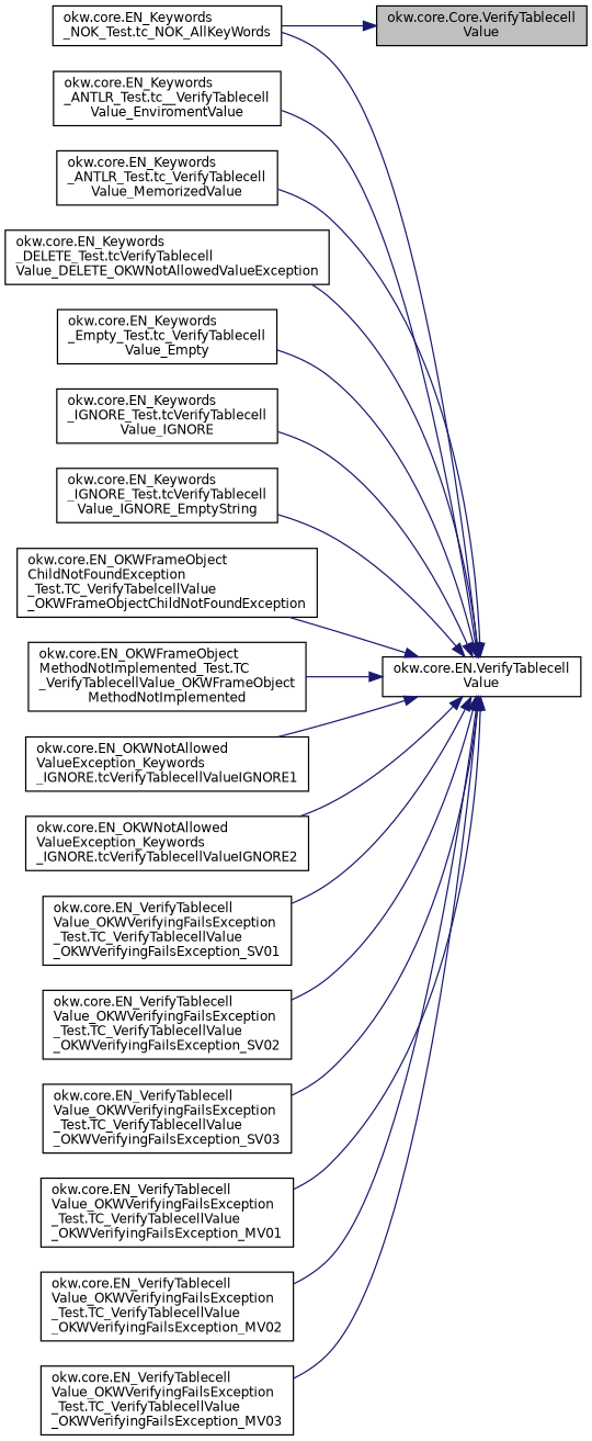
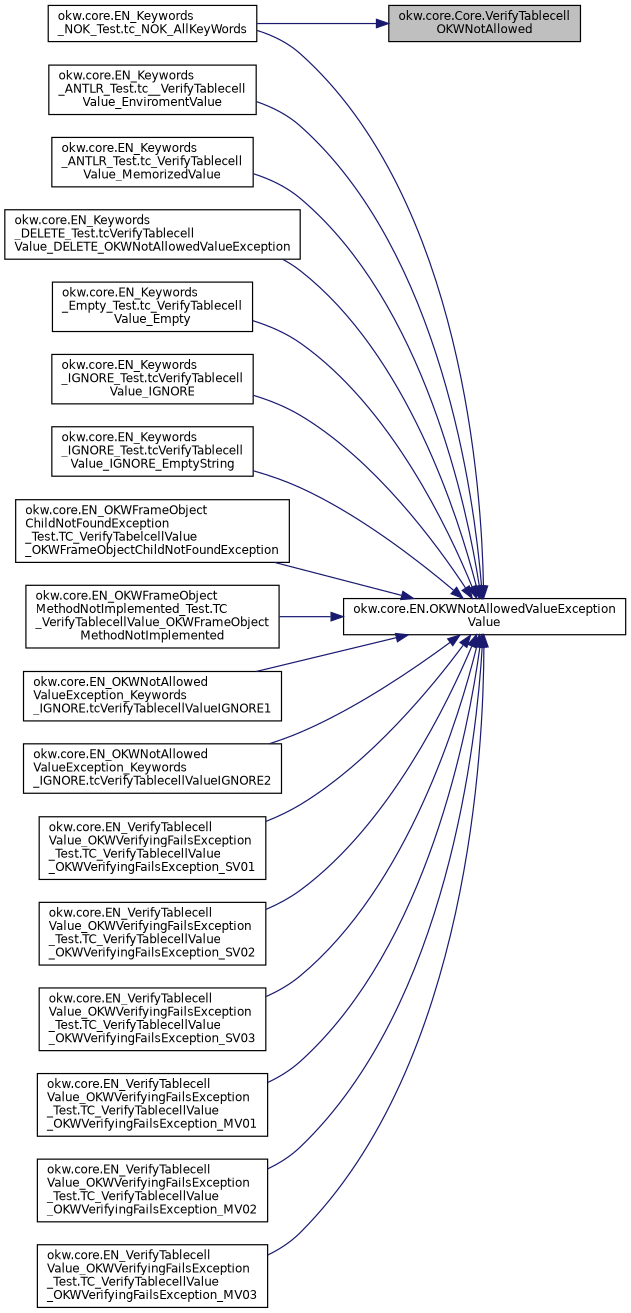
  digraph {
    rankdir=RL
    node [color=black fillcolor=white fontname=Helvetica fontsize=10 shape=record style=filled]
    edge [color=midnightblue dir=back fontname=Helvetica fontsize=10 labelfontname=Helvetica labelfontsize=10 style=solid]
-   n1 [fillcolor=grey75 fontcolor=black height=0.2 label="okw.core.Core.VerifyTablecell\lValue" width=0.4]
+   n1 [fillcolor=grey75 fontcolor=black height=0.2 label="okw.core.Core.VerifyTablecell\lOKWNotAllowed" width=0.4]
    n2 [height=0.2 label="okw.core.EN_Keywords\l_NOK_Test.tc_NOK_AllKeyWords" width=0.4]
-   n3 [height=0.2 label="okw.core.EN.VerifyTablecell\lValue" width=0.4]
+   n3 [height=0.2 label="okw.core.EN.OKWNotAllowedValueException\lValue" width=0.4]
    n4 [height=0.2 label="okw.core.EN_Keywords\l_ANTLR_Test.tc__VerifyTablecell\lValue_EnviromentValue" width=0.4]
    n5 [height=0.2 label="okw.core.EN_Keywords\l_ANTLR_Test.tc_VerifyTablecell\lValue_MemorizedValue" width=0.4]
    n6 [height=0.2 label="okw.core.EN_Keywords\l_DELETE_Test.tcVerifyTablecell\lValue_DELETE_OKWNotAllowedValueException" width=0.4]
    n7 [height=0.2 label="okw.core.EN_Keywords\l_Empty_Test.tc_VerifyTablecell\lValue_Empty" width=0.4]
    n8 [height=0.2 label="okw.core.EN_Keywords\l_IGNORE_Test.tcVerifyTablecell\lValue_IGNORE" width=0.4]
    n9 [height=0.2 label="okw.core.EN_Keywords\l_IGNORE_Test.tcVerifyTablecell\lValue_IGNORE_EmptyString" width=0.4]
    n10 [height=0.2 label="okw.core.EN_OKWFrameObject\lChildNotFoundException\l_Test.TC_VerifyTabelcellValue\l_OKWFrameObjectChildNotFoundException" width=0.4]
    n11 [height=0.2 label="okw.core.EN_OKWFrameObject\lMethodNotImplemented_Test.TC\l_VerifyTablecellValue_OKWFrameObject\lMethodNotImplemented" width=0.4]
    n12 [height=0.2 label="okw.core.EN_OKWNotAllowed\lValueException_Keywords\l_IGNORE.tcVerifyTablecellValueIGNORE1" width=0.4]
    n13 [height=0.2 label="okw.core.EN_OKWNotAllowed\lValueException_Keywords\l_IGNORE.tcVerifyTablecellValueIGNORE2" width=0.4]
    n14 [height=0.2 label="okw.core.EN_VerifyTablecell\lValue_OKWVerifyingFailsException\l_Test.TC_VerifyTablecellValue\l_OKWVerifyingFailsException_SV01" width=0.4]
    n15 [height=0.2 label="okw.core.EN_VerifyTablecell\lValue_OKWVerifyingFailsException\l_Test.TC_VerifyTablecellValue\l_OKWVerifyingFailsException_SV02" width=0.4]
    n16 [height=0.2 label="okw.core.EN_VerifyTablecell\lValue_OKWVerifyingFailsException\l_Test.TC_VerifyTablecellValue\l_OKWVerifyingFailsException_SV03" width=0.4]
    n17 [height=0.2 label="okw.core.EN_VerifyTablecell\lValue_OKWVerifyingFailsException\l_Test.TC_VerifyTablecellValue\l_OKWVerifyingFailsException_MV01" width=0.4]
    n18 [height=0.2 label="okw.core.EN_VerifyTablecell\lValue_OKWVerifyingFailsException\l_Test.TC_VerifyTablecellValue\l_OKWVerifyingFailsException_MV02" width=0.4]
    n19 [height=0.2 label="okw.core.EN_VerifyTablecell\lValue_OKWVerifyingFailsException\l_Test.TC_VerifyTablecellValue\l_OKWVerifyingFailsException_MV03" width=0.4]
    n1 -> n2
    n3 -> n2
    n3 -> n4
    n3 -> n5
    n3 -> n6
    n3 -> n7
    n3 -> n8
    n3 -> n9
    n3 -> n10
    n3 -> n11
    n3 -> n12
    n3 -> n13
    n3 -> n14
    n3 -> n15
    n3 -> n16
    n3 -> n17
    n3 -> n18
    n3 -> n19
  }
